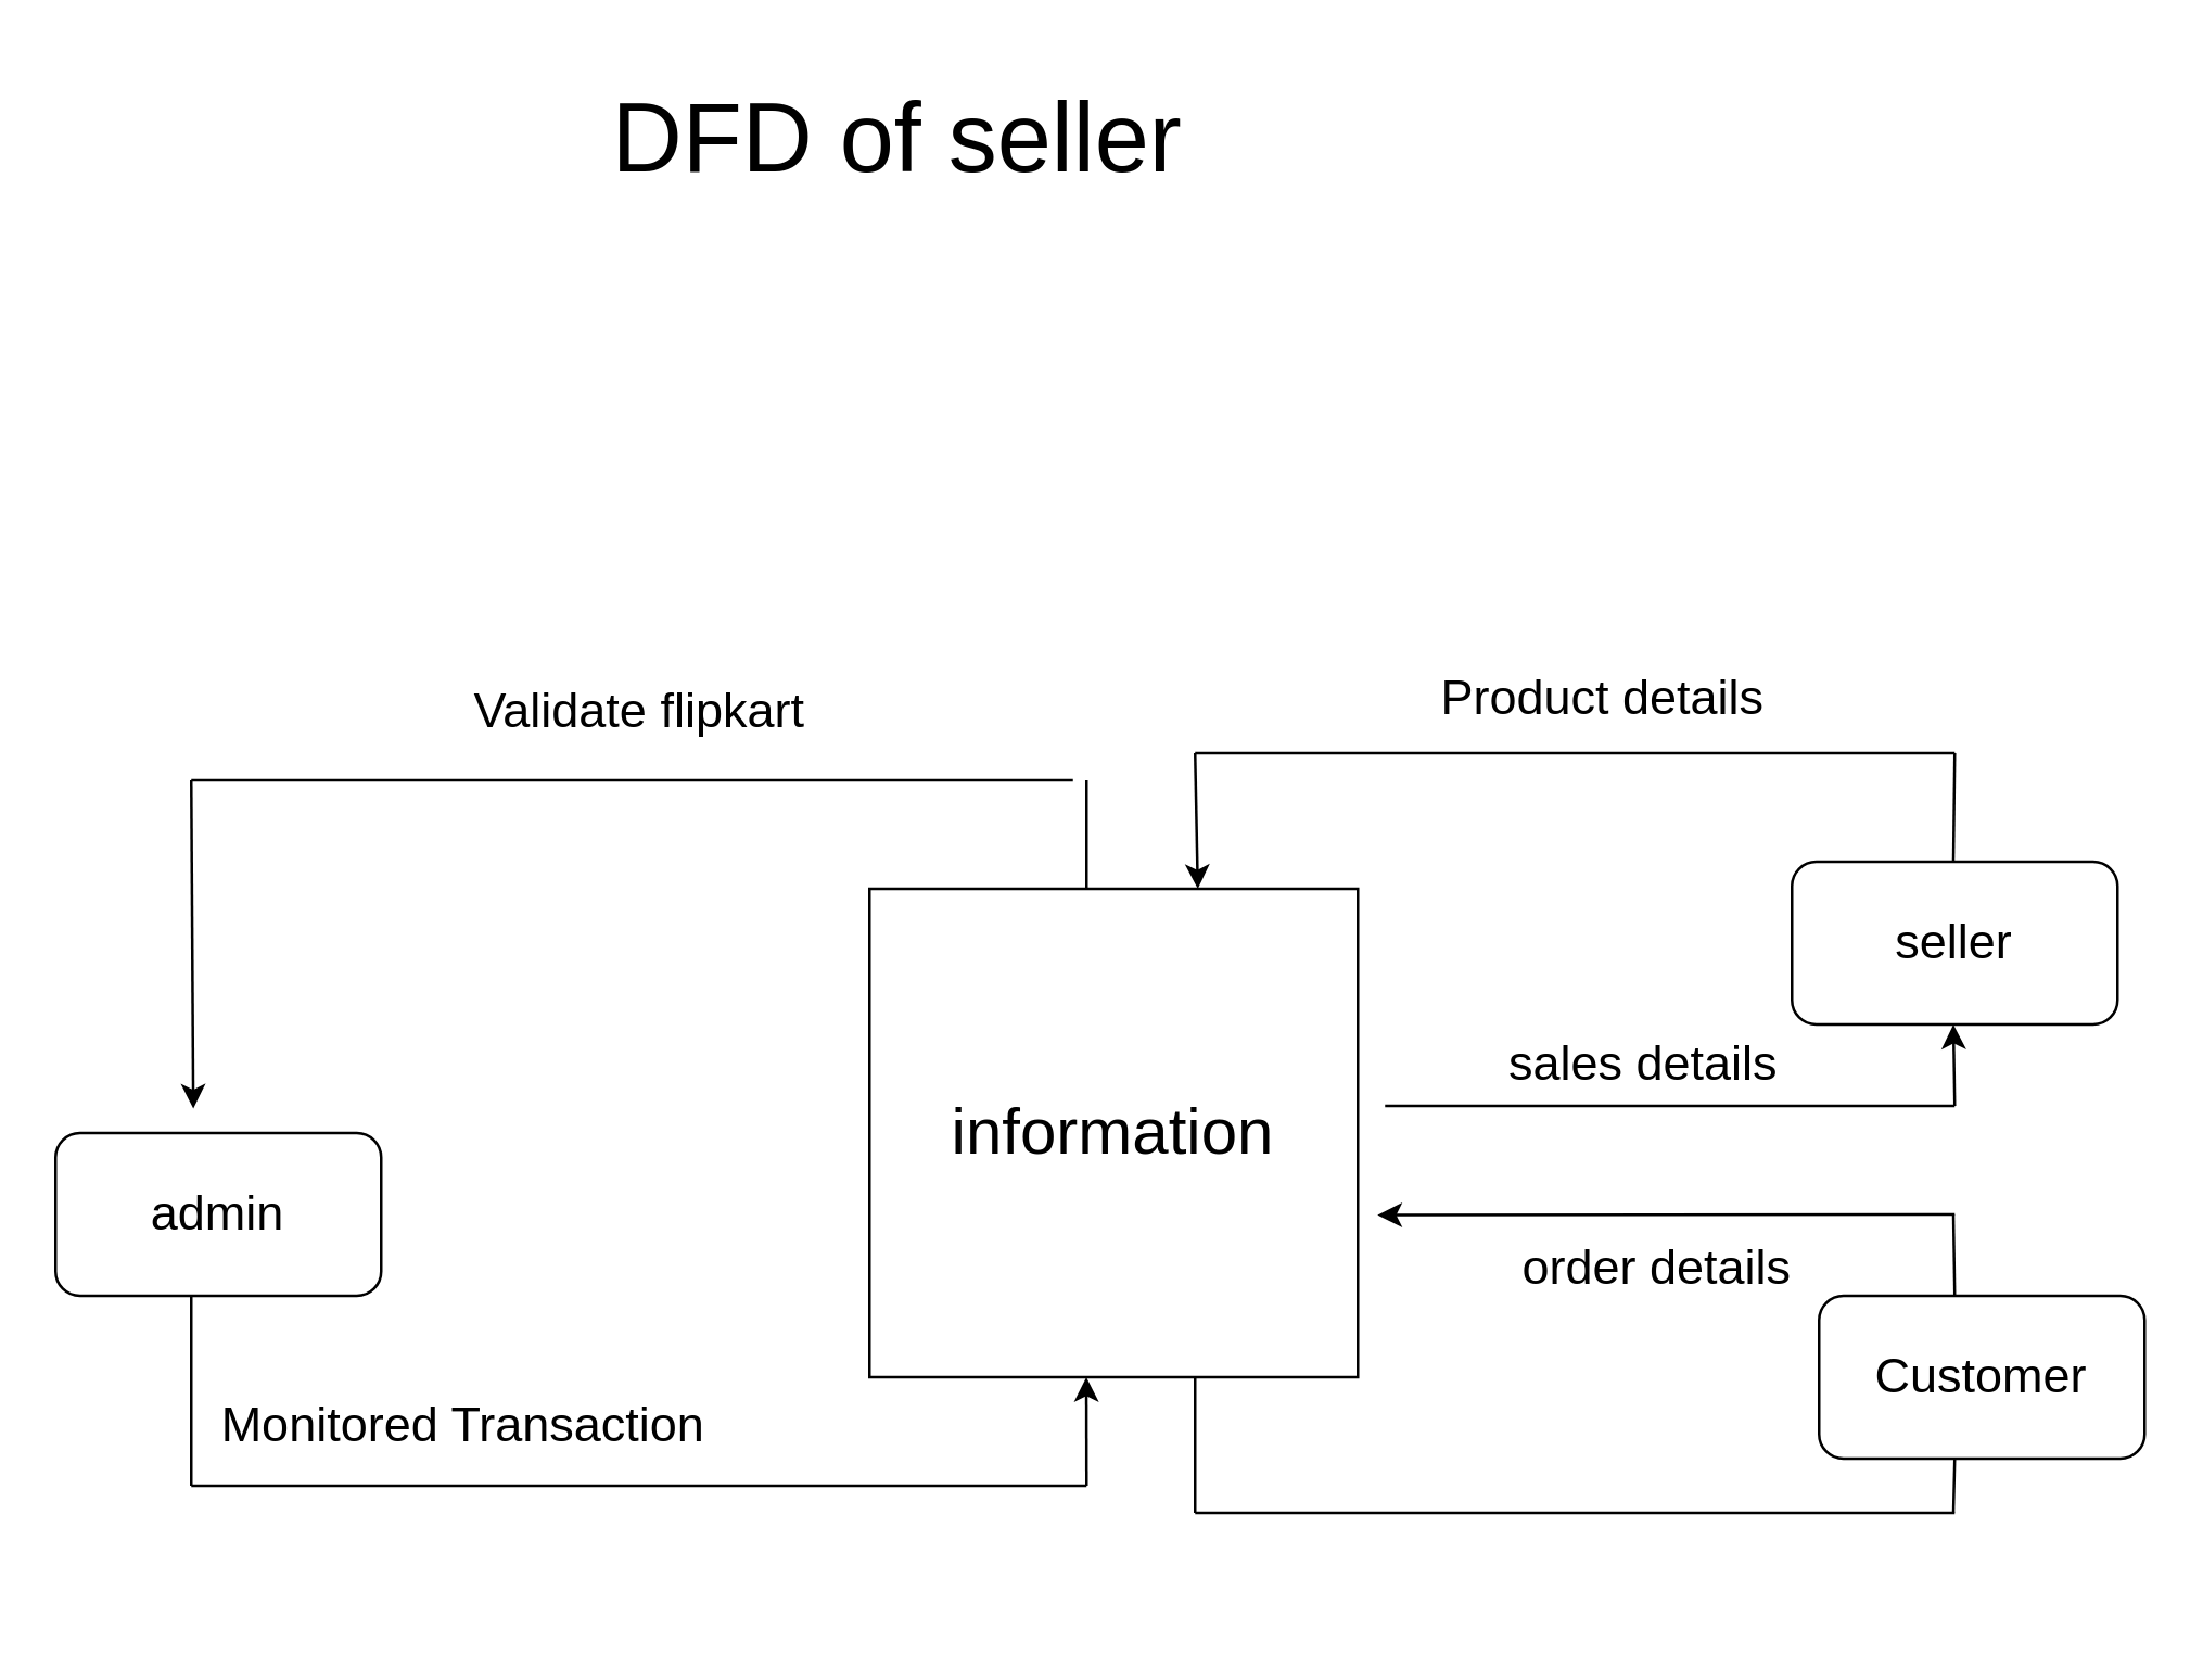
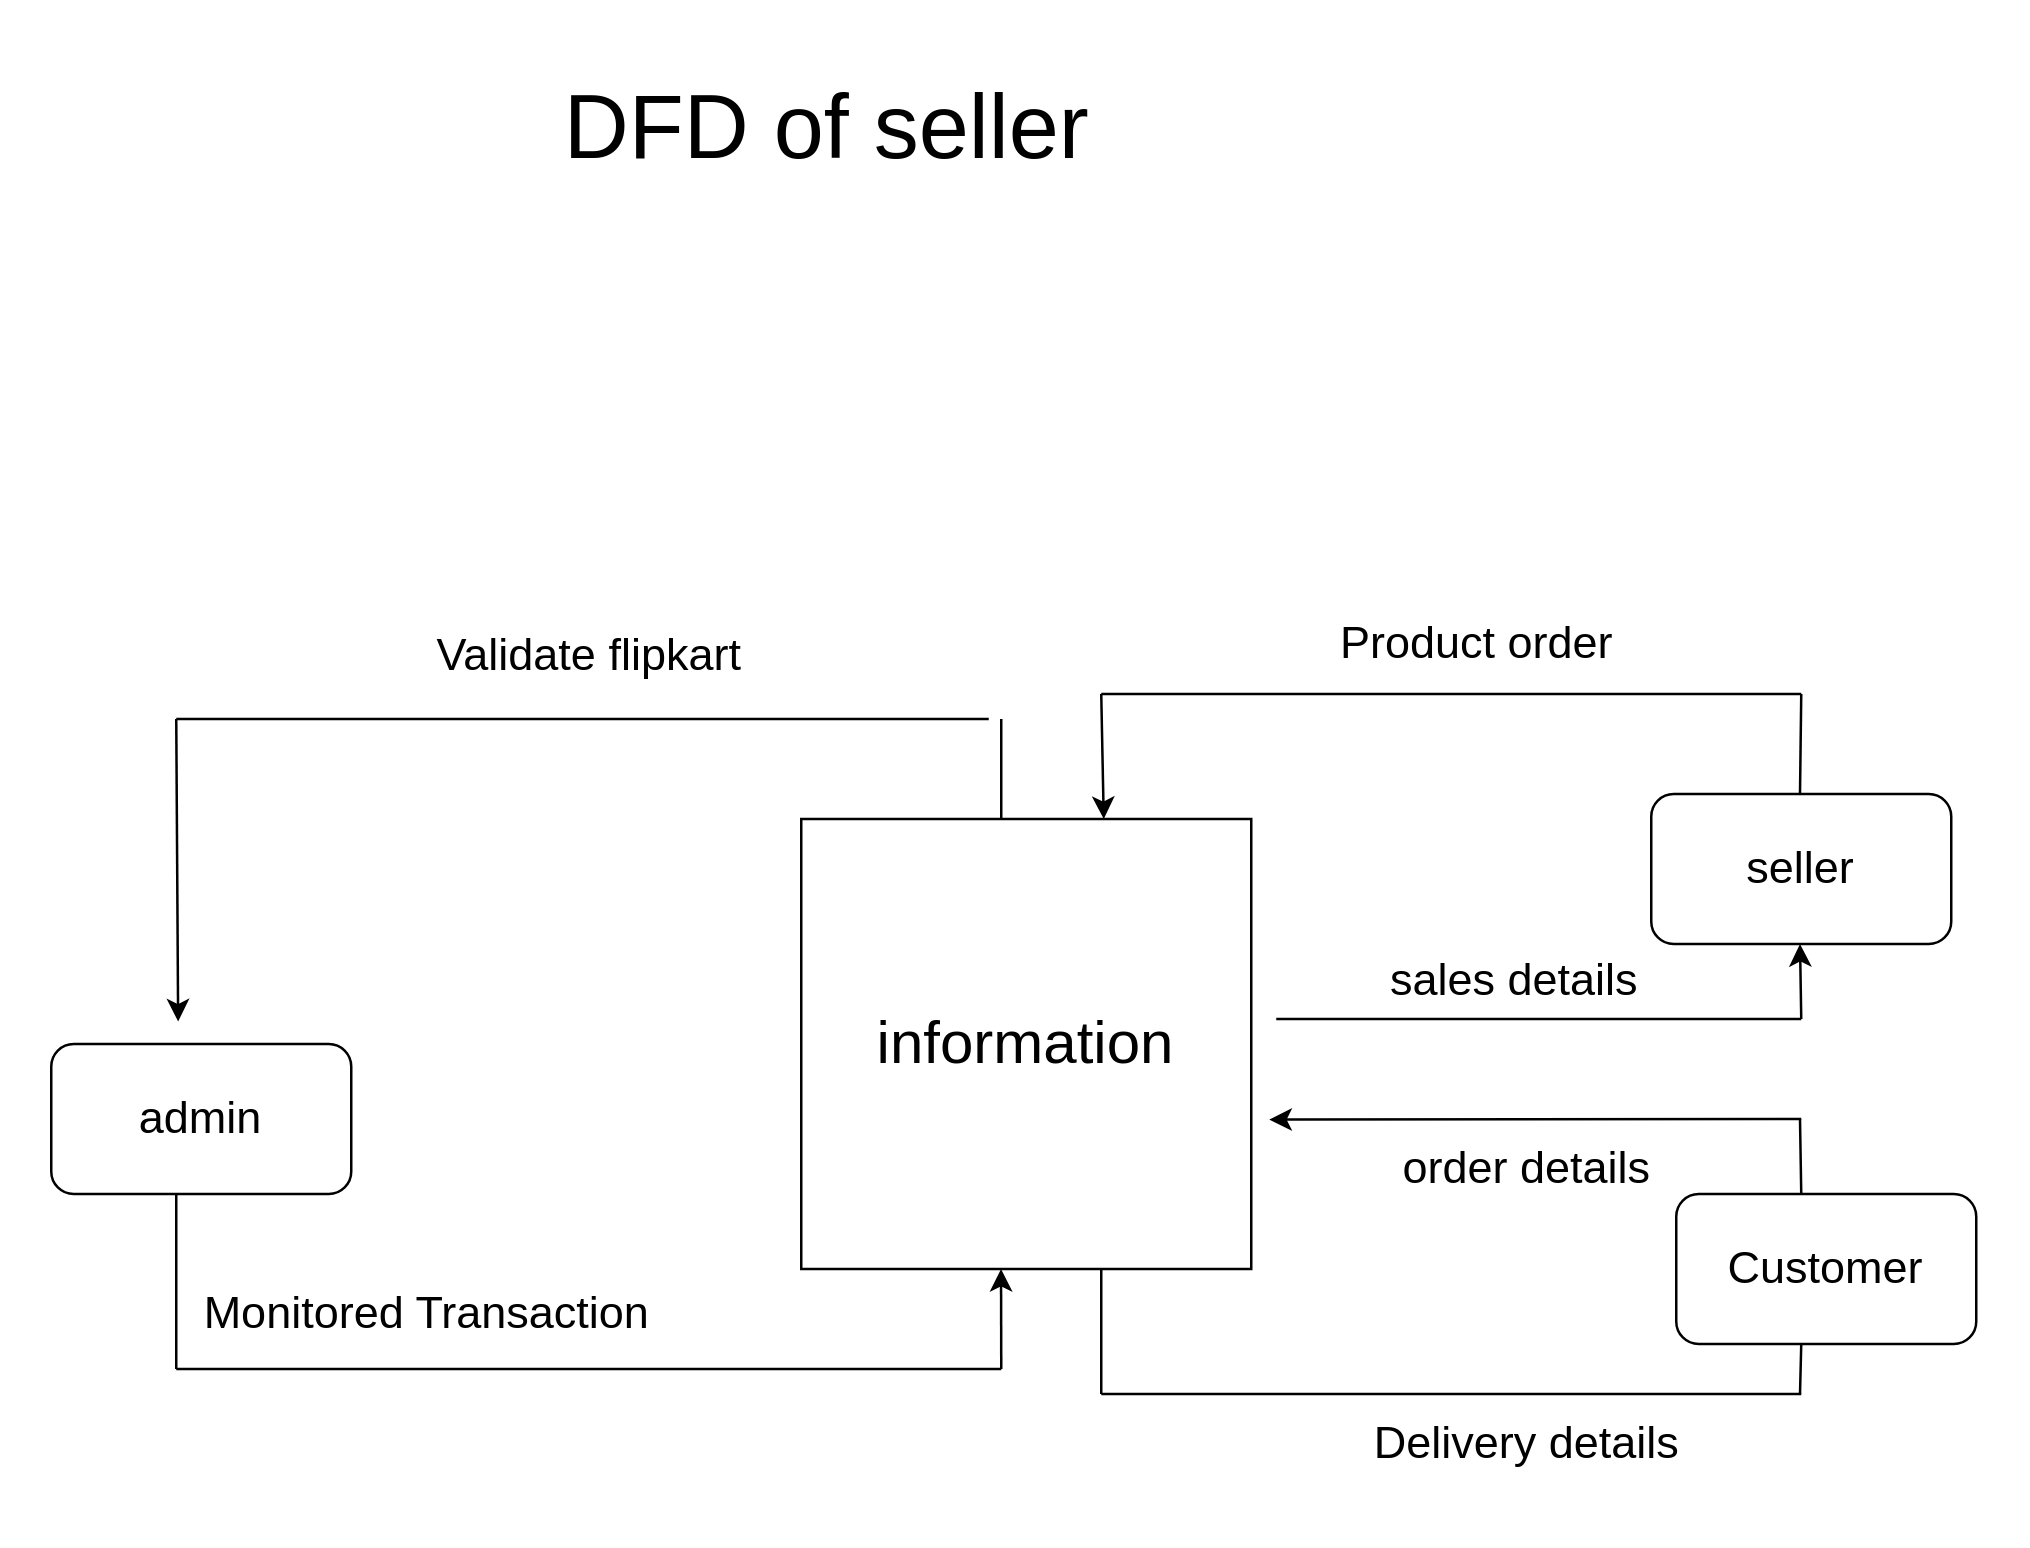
  <mxCell id="0" />
  <mxCell id="1" parent="0" />
  <mxCell id="2" value="&lt;font style=&quot;font-size: 24px;&quot;&gt;information&lt;/font&gt;" style="whiteSpace=wrap;html=1;aspect=fixed;" vertex="1" parent="1"><mxGeometry x="320" y="327" width="180" height="180" as="geometry" /></mxCell>
  <mxCell id="3" value="&lt;font style=&quot;font-size: 18px;&quot;&gt;Customer&lt;/font&gt;" style="rounded=1;whiteSpace=wrap;html=1;" vertex="1" parent="1"><mxGeometry x="670" y="477" width="120" height="60" as="geometry" /></mxCell>
  <mxCell id="4" value="&lt;font style=&quot;font-size: 18px;&quot;&gt;seller&lt;/font&gt;" style="rounded=1;whiteSpace=wrap;html=1;" vertex="1" parent="1"><mxGeometry x="660" y="317" width="120" height="60" as="geometry" /></mxCell>
  <mxCell id="5" value="&lt;font style=&quot;font-size: 18px;&quot;&gt;admin&lt;/font&gt;" style="rounded=1;whiteSpace=wrap;html=1;" vertex="1" parent="1"><mxGeometry x="20" y="417" width="120" height="60" as="geometry" /></mxCell>
  <mxCell id="6" value="" style="endArrow=none;html=1;rounded=0;" edge="1" parent="1"><mxGeometry width="50" height="50" relative="1" as="geometry"><mxPoint x="400" y="327" as="sourcePoint" /><mxPoint x="400" y="287" as="targetPoint" /></mxGeometry></mxCell>
  <mxCell id="7" value="" style="endArrow=none;html=1;rounded=0;" edge="1" parent="1"><mxGeometry width="50" height="50" relative="1" as="geometry"><mxPoint x="70" y="547" as="sourcePoint" /><mxPoint x="400" y="547" as="targetPoint" /></mxGeometry></mxCell>
  <mxCell id="8" value="" style="endArrow=none;html=1;rounded=0;" edge="1" parent="1"><mxGeometry width="50" height="50" relative="1" as="geometry"><mxPoint x="70" y="287" as="sourcePoint" /><mxPoint x="395" y="287" as="targetPoint" /></mxGeometry></mxCell>
  <mxCell id="9" value="" style="endArrow=classic;html=1;rounded=0;entryX=0.423;entryY=-0.15;entryDx=0;entryDy=0;entryPerimeter=0;" edge="1" parent="1" target="5"><mxGeometry width="50" height="50" relative="1" as="geometry"><mxPoint x="70" y="287" as="sourcePoint" /><mxPoint x="120" y="237" as="targetPoint" /></mxGeometry></mxCell>
  <mxCell id="10" value="" style="endArrow=none;html=1;rounded=0;" edge="1" parent="1"><mxGeometry width="50" height="50" relative="1" as="geometry"><mxPoint x="70" y="547" as="sourcePoint" /><mxPoint x="70" y="477" as="targetPoint" /></mxGeometry></mxCell>
  <mxCell id="11" value="&lt;font style=&quot;font-size: 18px;&quot;&gt;Validate flipkart&lt;/font&gt;" style="text;html=1;align=center;verticalAlign=middle;resizable=0;points=[];autosize=1;strokeColor=none;fillColor=none;" vertex="1" parent="1"><mxGeometry x="145" y="242" width="180" height="40" as="geometry" /></mxCell>
  <mxCell id="12" value="&lt;font style=&quot;font-size: 18px;&quot;&gt;Monitored Transaction&lt;/font&gt;" style="text;html=1;align=center;verticalAlign=middle;resizable=0;points=[];autosize=1;strokeColor=none;fillColor=none;" vertex="1" parent="1"><mxGeometry x="70" y="505" width="200" height="40" as="geometry" /></mxCell>
  <mxCell id="13" value="" style="endArrow=none;html=1;rounded=0;" edge="1" parent="1"><mxGeometry width="50" height="50" relative="1" as="geometry"><mxPoint x="440" y="277" as="sourcePoint" /><mxPoint x="720" y="277" as="targetPoint" /></mxGeometry></mxCell>
  <mxCell id="14" value="" style="endArrow=none;html=1;rounded=0;" edge="1" parent="1"><mxGeometry width="50" height="50" relative="1" as="geometry"><mxPoint x="440" y="557" as="sourcePoint" /><mxPoint x="720" y="557" as="targetPoint" /></mxGeometry></mxCell>
  <mxCell id="15" value="" style="endArrow=classic;html=1;rounded=0;" edge="1" parent="1"><mxGeometry width="50" height="50" relative="1" as="geometry"><mxPoint x="440" y="277" as="sourcePoint" /><mxPoint x="441" y="327" as="targetPoint" /></mxGeometry></mxCell>
  <mxCell id="16" value="" style="endArrow=none;html=1;rounded=0;" edge="1" parent="1"><mxGeometry width="50" height="50" relative="1" as="geometry"><mxPoint x="440" y="557" as="sourcePoint" /><mxPoint x="440" y="507" as="targetPoint" /></mxGeometry></mxCell>
  <mxCell id="17" value="" style="endArrow=none;html=1;rounded=0;" edge="1" parent="1"><mxGeometry width="50" height="50" relative="1" as="geometry"><mxPoint x="719.5" y="317" as="sourcePoint" /><mxPoint x="720" y="277" as="targetPoint" /></mxGeometry></mxCell>
  <mxCell id="18" value="" style="edgeStyle=none;orthogonalLoop=1;jettySize=auto;html=1;rounded=0;entryX=0.444;entryY=1;entryDx=0;entryDy=0;entryPerimeter=0;" edge="1" parent="1" target="2"><mxGeometry width="100" relative="1" as="geometry"><mxPoint x="400" y="547" as="sourcePoint" /><mxPoint x="410" y="517" as="targetPoint" /><Array as="points" /></mxGeometry></mxCell>
  <mxCell id="19" value="" style="endArrow=none;html=1;rounded=0;" edge="1" parent="1"><mxGeometry width="50" height="50" relative="1" as="geometry"><mxPoint x="510" y="407" as="sourcePoint" /><mxPoint x="720" y="407" as="targetPoint" /></mxGeometry></mxCell>
  <mxCell id="20" value="" style="edgeStyle=none;orthogonalLoop=1;jettySize=auto;html=1;rounded=0;entryX=0.391;entryY=1.01;entryDx=0;entryDy=0;entryPerimeter=0;" edge="1" parent="1"><mxGeometry width="100" relative="1" as="geometry"><mxPoint x="720" y="407" as="sourcePoint" /><mxPoint x="719.5" y="377" as="targetPoint" /><Array as="points" /></mxGeometry></mxCell>
  <mxCell id="21" value="" style="edgeStyle=none;orthogonalLoop=1;jettySize=auto;html=1;rounded=0;entryX=1.04;entryY=0.668;entryDx=0;entryDy=0;entryPerimeter=0;" edge="1" parent="1" target="2"><mxGeometry width="100" relative="1" as="geometry"><mxPoint x="720" y="447" as="sourcePoint" /><mxPoint x="650" y="447" as="targetPoint" /><Array as="points" /></mxGeometry></mxCell>
  <mxCell id="22" value="" style="endArrow=none;html=1;rounded=0;" edge="1" parent="1"><mxGeometry width="50" height="50" relative="1" as="geometry"><mxPoint x="720" y="477" as="sourcePoint" /><mxPoint x="719.5" y="447" as="targetPoint" /></mxGeometry></mxCell>
  <mxCell id="23" value="" style="endArrow=none;html=1;rounded=0;" edge="1" parent="1"><mxGeometry width="50" height="50" relative="1" as="geometry"><mxPoint x="719.5" y="557" as="sourcePoint" /><mxPoint x="720" y="537" as="targetPoint" /></mxGeometry></mxCell>
- <mxCell id="24" value="&lt;font style=&quot;font-size: 18px;&quot;&gt;Product details&lt;/font&gt;" style="text;html=1;align=center;verticalAlign=middle;resizable=0;points=[];autosize=1;strokeColor=none;fillColor=none;" vertex="1" parent="1"><mxGeometry x="520" y="237" width="140" height="40" as="geometry" /></mxCell>
+ <mxCell id="24" value="&lt;font style=&quot;font-size: 18px;&quot;&gt;Product order&lt;/font&gt;" style="text;html=1;align=center;verticalAlign=middle;resizable=0;points=[];autosize=1;strokeColor=none;fillColor=none;" vertex="1" parent="1"><mxGeometry x="520" y="237" width="140" height="40" as="geometry" /></mxCell>
  <mxCell id="25" value="&lt;font style=&quot;font-size: 18px;&quot;&gt;sales details&lt;/font&gt;" style="text;html=1;align=center;verticalAlign=middle;resizable=0;points=[];autosize=1;strokeColor=none;fillColor=none;" vertex="1" parent="1"><mxGeometry x="545" y="372" width="120" height="40" as="geometry" /></mxCell>
  <mxCell id="26" value="&lt;font style=&quot;font-size: 18px;&quot;&gt;order details&lt;/font&gt;" style="text;html=1;align=center;verticalAlign=middle;resizable=0;points=[];autosize=1;strokeColor=none;fillColor=none;" vertex="1" parent="1"><mxGeometry x="550" y="447" width="120" height="40" as="geometry" /></mxCell>
+ <mxCell id="27" value="&lt;font style=&quot;font-size: 18px;&quot;&gt;Delivery details&lt;/font&gt;" style="text;html=1;align=center;verticalAlign=middle;resizable=0;points=[];autosize=1;strokeColor=none;fillColor=none;" vertex="1" parent="1"><mxGeometry x="535" y="557" width="150" height="40" as="geometry" /></mxCell>
  <mxCell id="28" value="&lt;font style=&quot;font-size: 36px;&quot;&gt;DFD of seller&lt;/font&gt;" style="text;html=1;align=center;verticalAlign=middle;resizable=0;points=[];autosize=1;strokeColor=none;fillColor=none;" vertex="1" parent="1"><mxGeometry x="205" y="20" width="250" height="60" as="geometry" /></mxCell>
